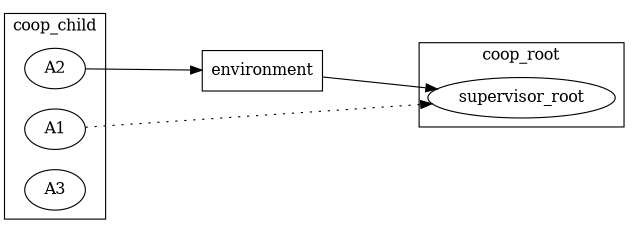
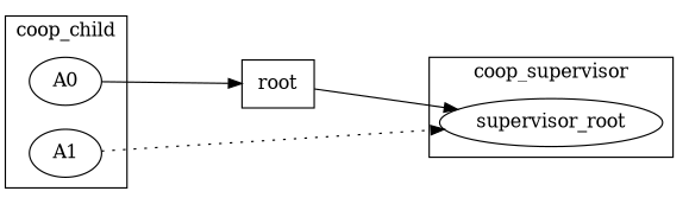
  digraph {
    compound=true
    rankdir=LR
    ranksep=1.3
    supervisor_root
-   A2
+   A2 [label=A0]
    A1
-   A3
-   environment [shape=box]
+   environment [shape=box label=root]
    subgraph cluster_1 {
-     label=coop_root
+     label=coop_supervisor
      supervisor_root
    }
    subgraph cluster_2 {
      label=coop_child
      A2
      A1
-     A3
    }
    A2 -> environment
    A1 -> supervisor_root [style=dotted]
    environment -> supervisor_root
  }
